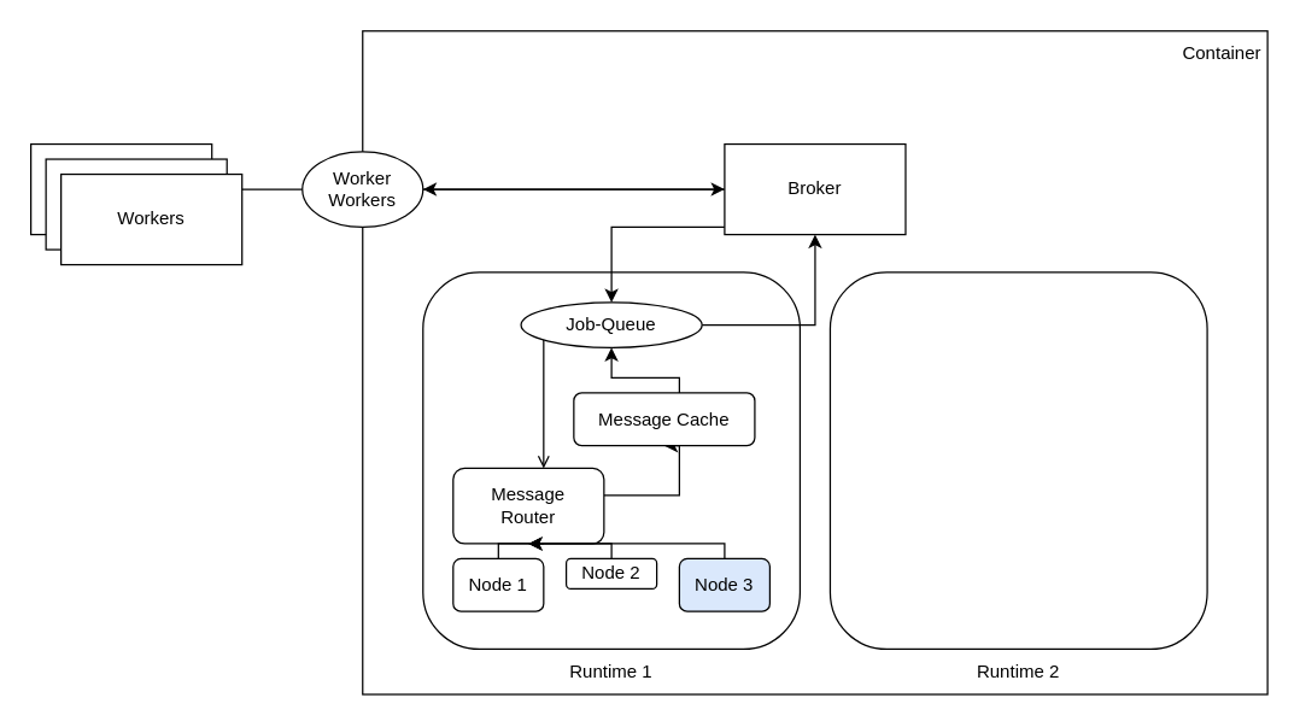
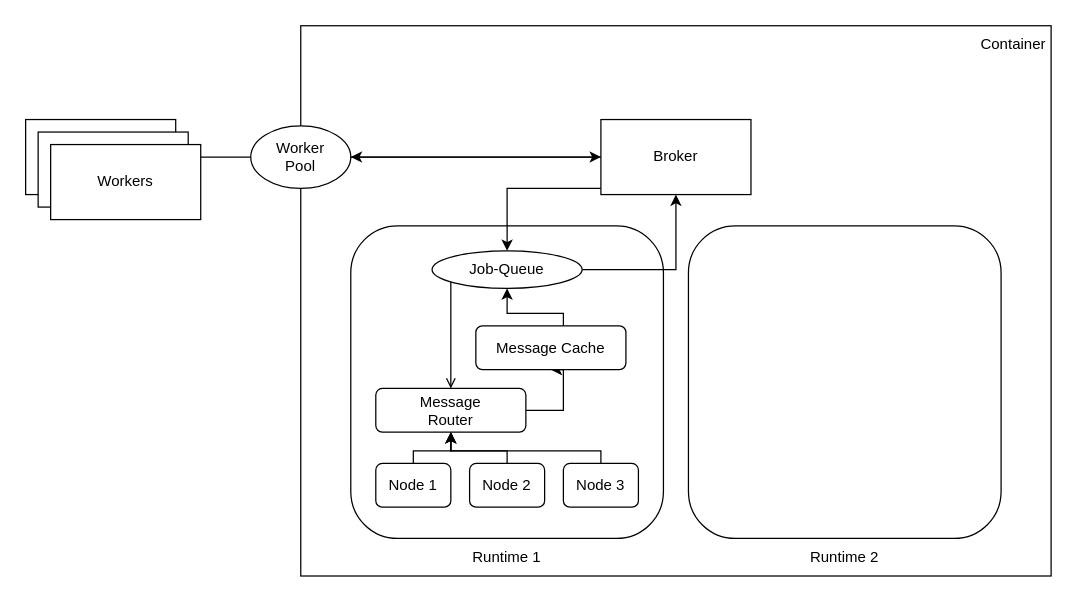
  <mxCell id="0" />
  <mxCell id="1" parent="0" />
  <mxCell id="2" value="" style="rounded=0;whiteSpace=wrap;html=1;" vertex="1" parent="1"><mxGeometry x="240" y="20" width="600" height="440" as="geometry" /></mxCell>
  <mxCell id="3" value="" style="rounded=1;whiteSpace=wrap;html=1;" vertex="1" parent="1"><mxGeometry x="280" y="180" width="250" height="250" as="geometry" /></mxCell>
  <mxCell id="4" value="" style="rounded=1;whiteSpace=wrap;html=1;" vertex="1" parent="1"><mxGeometry x="550" y="180" width="250" height="250" as="geometry" /></mxCell>
  <mxCell id="5" style="edgeStyle=orthogonalEdgeStyle;rounded=0;orthogonalLoop=1;jettySize=auto;html=1;entryX=0.5;entryY=1;entryDx=0;entryDy=0;" edge="1" parent="1" source="7" target="26"><mxGeometry relative="1" as="geometry" /></mxCell>
  <mxCell id="6" style="edgeStyle=orthogonalEdgeStyle;rounded=0;orthogonalLoop=1;jettySize=auto;html=1;endArrow=open;" edge="1" parent="1" source="7" target="9"><mxGeometry relative="1" as="geometry"><Array as="points"><mxPoint x="360" y="250" /><mxPoint x="360" y="250" /></Array></mxGeometry></mxCell>
  <mxCell id="7" value="Job-Queue" style="ellipse;whiteSpace=wrap;html=1;" vertex="1" parent="1"><mxGeometry x="345" y="200" width="120" height="30" as="geometry" /></mxCell>
  <mxCell id="8" style="edgeStyle=orthogonalEdgeStyle;rounded=0;orthogonalLoop=1;jettySize=auto;html=1;entryX=0.5;entryY=1;entryDx=0;entryDy=0;" edge="1" parent="1" source="9" target="17"><mxGeometry relative="1" as="geometry"><Array as="points"><mxPoint x="450" y="328" /></Array></mxGeometry></mxCell>
- <mxCell id="9" value="Message&lt;br&gt;Router" style="rounded=1;whiteSpace=wrap;html=1;" vertex="1" parent="1"><mxGeometry x="300" y="310" width="100" height="50" as="geometry" /></mxCell>
+ <mxCell id="9" value="Message&lt;br&gt;Router" style="rounded=1;whiteSpace=wrap;html=1;" vertex="1" parent="1"><mxGeometry x="300" y="310" width="120" height="35" as="geometry" /></mxCell>
  <mxCell id="10" style="edgeStyle=orthogonalEdgeStyle;rounded=0;orthogonalLoop=1;jettySize=auto;html=1;entryX=0.5;entryY=1;entryDx=0;entryDy=0;" edge="1" parent="1" source="11" target="9"><mxGeometry relative="1" as="geometry"><Array as="points"><mxPoint x="330" y="360" /><mxPoint x="360" y="360" /></Array></mxGeometry></mxCell>
  <mxCell id="11" value="Node 1" style="rounded=1;whiteSpace=wrap;html=1;" vertex="1" parent="1"><mxGeometry x="300" y="370" width="60" height="35" as="geometry" /></mxCell>
  <mxCell id="12" style="edgeStyle=orthogonalEdgeStyle;rounded=0;orthogonalLoop=1;jettySize=auto;html=1;entryX=0.5;entryY=1;entryDx=0;entryDy=0;" edge="1" parent="1" source="13" target="9"><mxGeometry relative="1" as="geometry"><Array as="points"><mxPoint x="405" y="360" /><mxPoint x="360" y="360" /></Array></mxGeometry></mxCell>
- <mxCell id="13" value="Node 2" style="rounded=1;whiteSpace=wrap;html=1;" vertex="1" parent="1"><mxGeometry x="375" y="370" width="60" height="20" as="geometry" /></mxCell>
+ <mxCell id="13" value="Node 2" style="rounded=1;whiteSpace=wrap;html=1;" vertex="1" parent="1"><mxGeometry x="375" y="370" width="60" height="35" as="geometry" /></mxCell>
  <mxCell id="14" style="edgeStyle=orthogonalEdgeStyle;rounded=0;orthogonalLoop=1;jettySize=auto;html=1;entryX=0.5;entryY=1;entryDx=0;entryDy=0;" edge="1" parent="1" source="15" target="9"><mxGeometry relative="1" as="geometry"><Array as="points"><mxPoint x="480" y="360" /><mxPoint x="360" y="360" /></Array></mxGeometry></mxCell>
- <mxCell id="15" value="Node 3" style="rounded=1;whiteSpace=wrap;html=1;fillColor=#dae8fc;" vertex="1" parent="1"><mxGeometry x="450" y="370" width="60" height="35" as="geometry" /></mxCell>
+ <mxCell id="15" value="Node 3" style="rounded=1;whiteSpace=wrap;html=1;" vertex="1" parent="1"><mxGeometry x="450" y="370" width="60" height="35" as="geometry" /></mxCell>
  <mxCell id="16" style="edgeStyle=orthogonalEdgeStyle;rounded=0;orthogonalLoop=1;jettySize=auto;html=1;entryX=0.5;entryY=1;entryDx=0;entryDy=0;" edge="1" parent="1" source="17" target="7"><mxGeometry relative="1" as="geometry"><Array as="points"><mxPoint x="450" y="250" /><mxPoint x="405" y="250" /></Array></mxGeometry></mxCell>
  <mxCell id="17" value="Message Cache" style="rounded=1;whiteSpace=wrap;html=1;" vertex="1" parent="1"><mxGeometry x="380" y="260" width="120" height="35" as="geometry" /></mxCell>
  <mxCell id="18" value="" style="edgeStyle=orthogonalEdgeStyle;rounded=0;orthogonalLoop=1;jettySize=auto;html=1;" edge="1" parent="1" source="20" target="21"><mxGeometry relative="1" as="geometry" /></mxCell>
  <mxCell id="19" style="edgeStyle=orthogonalEdgeStyle;rounded=0;orthogonalLoop=1;jettySize=auto;html=1;entryX=0;entryY=0.5;entryDx=0;entryDy=0;" edge="1" parent="1" source="20" target="26"><mxGeometry relative="1" as="geometry" /></mxCell>
- <mxCell id="20" value="Worker&lt;br&gt;Workers" style="ellipse;whiteSpace=wrap;html=1;" vertex="1" parent="1"><mxGeometry x="200" y="100" width="80" height="50" as="geometry" /></mxCell>
+ <mxCell id="20" value="Worker&lt;br&gt;Pool" style="ellipse;whiteSpace=wrap;html=1;" vertex="1" parent="1"><mxGeometry x="200" y="100" width="80" height="50" as="geometry" /></mxCell>
  <mxCell id="21" value="" style="whiteSpace=wrap;html=1;" vertex="1" parent="1"><mxGeometry x="20" y="95" width="120" height="60" as="geometry" /></mxCell>
  <mxCell id="22" value="" style="whiteSpace=wrap;html=1;" vertex="1" parent="1"><mxGeometry x="30" y="105" width="120" height="60" as="geometry" /></mxCell>
  <mxCell id="23" value="Workers" style="whiteSpace=wrap;html=1;" vertex="1" parent="1"><mxGeometry x="40" y="115" width="120" height="60" as="geometry" /></mxCell>
  <mxCell id="24" style="edgeStyle=orthogonalEdgeStyle;rounded=0;orthogonalLoop=1;jettySize=auto;html=1;entryX=1;entryY=0.5;entryDx=0;entryDy=0;" edge="1" parent="1" source="26" target="20"><mxGeometry relative="1" as="geometry" /></mxCell>
  <mxCell id="25" style="edgeStyle=orthogonalEdgeStyle;rounded=0;orthogonalLoop=1;jettySize=auto;html=1;" edge="1" parent="1" source="26" target="7"><mxGeometry relative="1" as="geometry"><Array as="points"><mxPoint x="405" y="150" /></Array></mxGeometry></mxCell>
  <mxCell id="26" value="Broker" style="rounded=0;whiteSpace=wrap;html=1;" vertex="1" parent="1"><mxGeometry x="480" y="95" width="120" height="60" as="geometry" /></mxCell>
  <mxCell id="27" value="Runtime 1" style="text;html=1;strokeColor=none;fillColor=none;align=center;verticalAlign=middle;whiteSpace=wrap;rounded=0;" vertex="1" parent="1"><mxGeometry x="375" y="430" width="60" height="30" as="geometry" /></mxCell>
  <mxCell id="28" value="Runtime 2" style="text;html=1;strokeColor=none;fillColor=none;align=center;verticalAlign=middle;whiteSpace=wrap;rounded=0;" vertex="1" parent="1"><mxGeometry x="645" y="430" width="60" height="30" as="geometry" /></mxCell>
  <mxCell id="29" value="Container" style="text;html=1;strokeColor=none;fillColor=none;align=center;verticalAlign=middle;whiteSpace=wrap;rounded=0;" vertex="1" parent="1"><mxGeometry x="780" y="20" width="60" height="30" as="geometry" /></mxCell>
